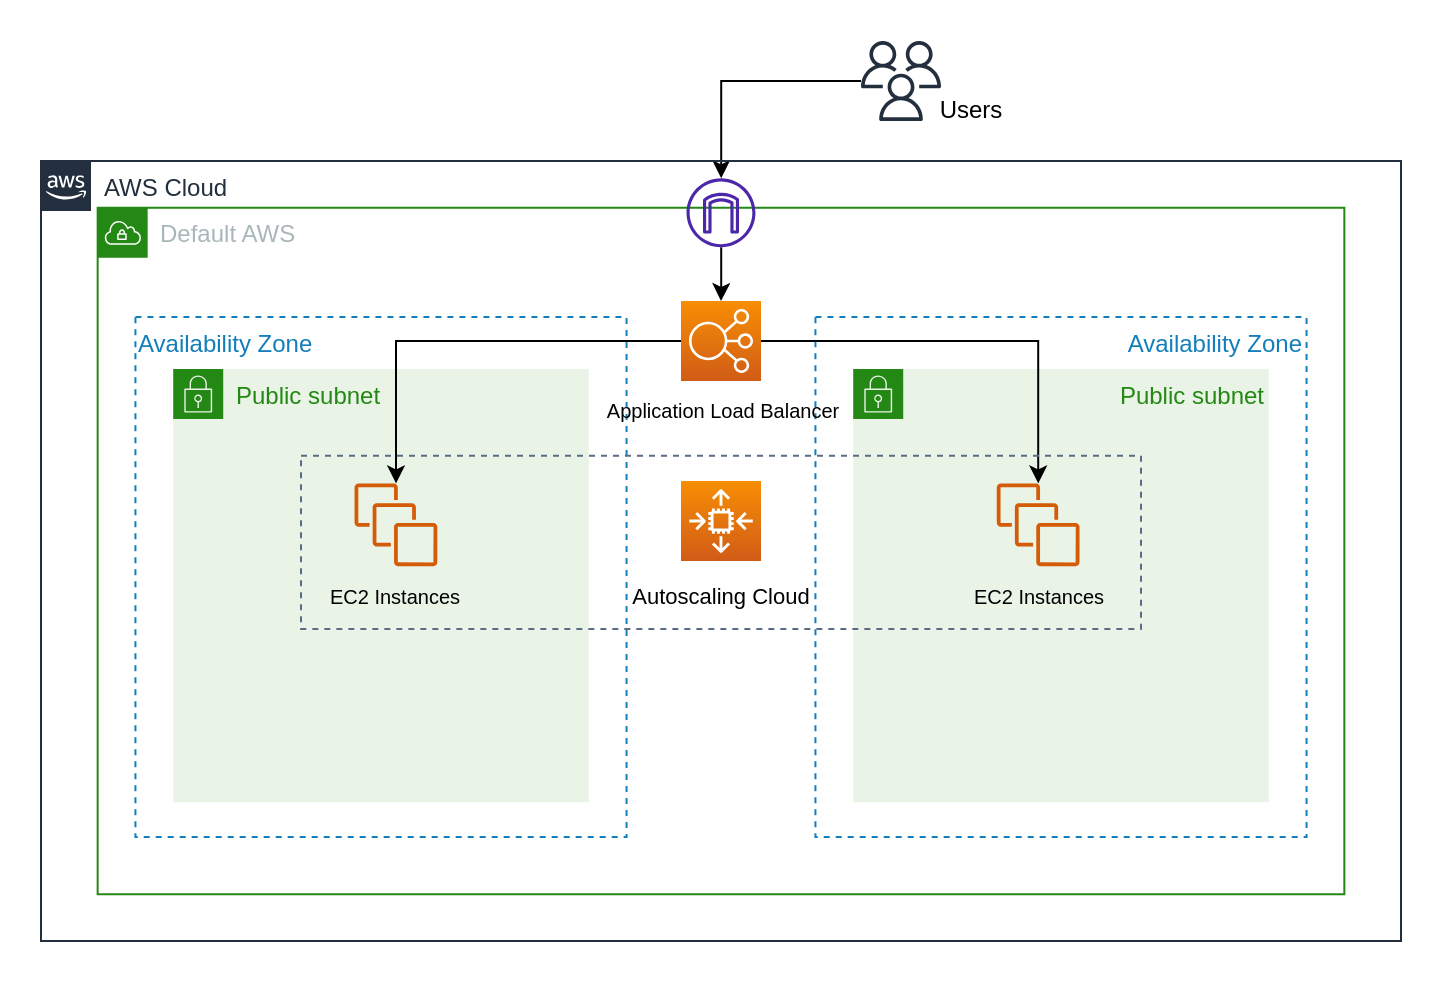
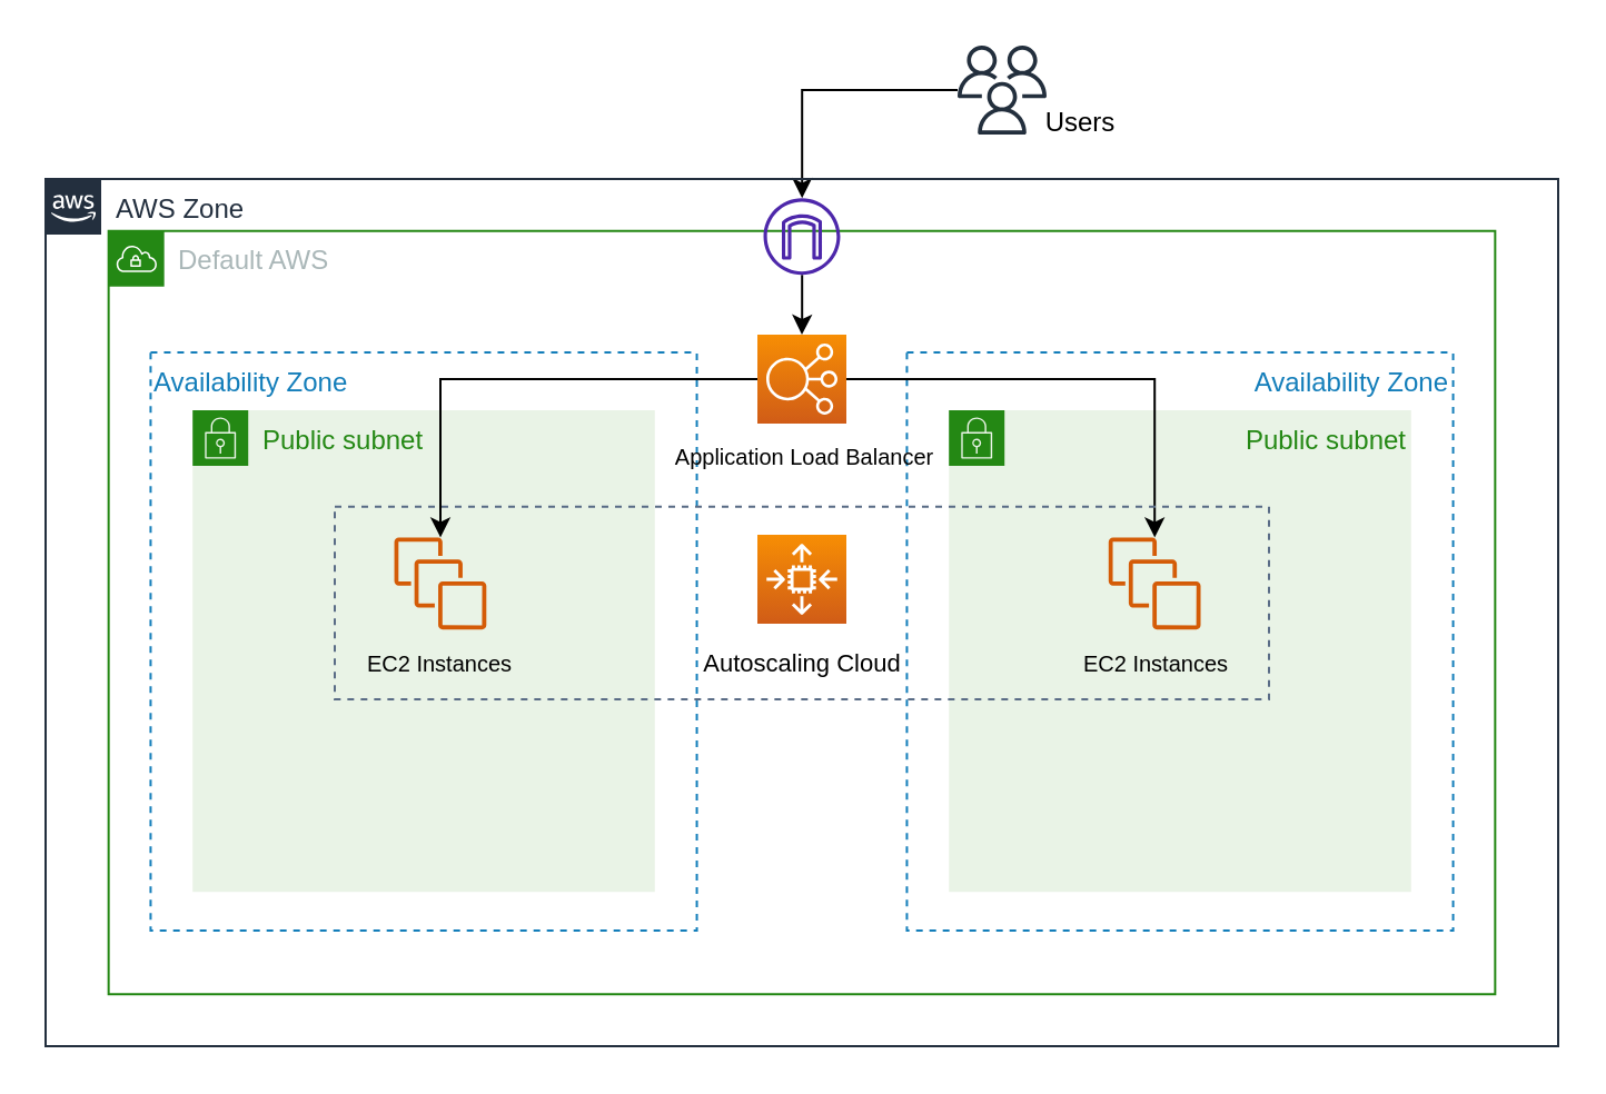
  <mxCell id="0" />
  <mxCell id="1" parent="0" />
  <mxCell id="2" value="" style="edgeStyle=orthogonalEdgeStyle;rounded=0;orthogonalLoop=1;jettySize=auto;html=1;" edge="1" parent="1" source="3" target="19"><mxGeometry relative="1" as="geometry" /></mxCell>
  <mxCell id="3" value="" style="sketch=0;outlineConnect=0;fontColor=#232F3E;gradientColor=none;fillColor=#232F3D;strokeColor=none;dashed=0;verticalLabelPosition=bottom;verticalAlign=top;align=center;html=1;fontSize=12;fontStyle=0;aspect=fixed;pointerEvents=1;shape=mxgraph.aws4.users;" vertex="1" parent="1"><mxGeometry x="430" y="20" width="40" height="40" as="geometry" /></mxCell>
  <mxCell id="4" value="" style="group;spacingRight=0;spacingLeft=0;" vertex="1" connectable="0" parent="1"><mxGeometry x="20" y="80" width="680" height="390" as="geometry" /></mxCell>
  <mxCell id="5" value="" style="group;align=center;" vertex="1" connectable="0" parent="4"><mxGeometry width="680" height="390" as="geometry" /></mxCell>
  <mxCell id="6" value="Availability Zone" style="fillColor=none;strokeColor=#147EBA;dashed=1;verticalAlign=top;fontStyle=0;fontColor=#147EBA;whiteSpace=wrap;html=1;align=right;" vertex="1" parent="5"><mxGeometry x="387.222" y="78" width="245.556" height="260" as="geometry" /></mxCell>
- <mxCell id="7" value="AWS Cloud" style="points=[[0,0],[0.25,0],[0.5,0],[0.75,0],[1,0],[1,0.25],[1,0.5],[1,0.75],[1,1],[0.75,1],[0.5,1],[0.25,1],[0,1],[0,0.75],[0,0.5],[0,0.25]];outlineConnect=0;gradientColor=none;html=1;whiteSpace=wrap;fontSize=12;fontStyle=0;container=1;pointerEvents=0;collapsible=0;recursiveResize=0;shape=mxgraph.aws4.group;grIcon=mxgraph.aws4.group_aws_cloud_alt;strokeColor=#232F3E;fillColor=none;verticalAlign=top;align=left;spacingLeft=30;fontColor=#232F3E;dashed=0;" vertex="1" parent="5"><mxGeometry width="680" height="390.0" as="geometry" /></mxCell>
+ <mxCell id="7" value="AWS Zone" style="points=[[0,0],[0.25,0],[0.5,0],[0.75,0],[1,0],[1,0.25],[1,0.5],[1,0.75],[1,1],[0.75,1],[0.5,1],[0.25,1],[0,1],[0,0.75],[0,0.5],[0,0.25]];outlineConnect=0;gradientColor=none;html=1;whiteSpace=wrap;fontSize=12;fontStyle=0;container=1;pointerEvents=0;collapsible=0;recursiveResize=0;shape=mxgraph.aws4.group;grIcon=mxgraph.aws4.group_aws_cloud_alt;strokeColor=#232F3E;fillColor=none;verticalAlign=top;align=left;spacingLeft=30;fontColor=#232F3E;dashed=0;" vertex="1" parent="5"><mxGeometry width="680" height="390.0" as="geometry" /></mxCell>
  <mxCell id="8" value="Default AWS" style="points=[[0,0],[0.25,0],[0.5,0],[0.75,0],[1,0],[1,0.25],[1,0.5],[1,0.75],[1,1],[0.75,1],[0.5,1],[0.25,1],[0,1],[0,0.75],[0,0.5],[0,0.25]];outlineConnect=0;gradientColor=none;html=1;whiteSpace=wrap;fontSize=12;fontStyle=0;container=1;pointerEvents=0;collapsible=0;recursiveResize=0;shape=mxgraph.aws4.group;grIcon=mxgraph.aws4.group_vpc;strokeColor=#248814;fillColor=none;verticalAlign=top;align=left;spacingLeft=30;fontColor=#AAB7B8;dashed=0;" vertex="1" parent="5"><mxGeometry x="28.333" y="23.4" width="623.333" height="343.2" as="geometry" /></mxCell>
  <mxCell id="9" value="Public subnet" style="points=[[0,0],[0.25,0],[0.5,0],[0.75,0],[1,0],[1,0.25],[1,0.5],[1,0.75],[1,1],[0.75,1],[0.5,1],[0.25,1],[0,1],[0,0.75],[0,0.5],[0,0.25]];outlineConnect=0;gradientColor=none;html=1;whiteSpace=wrap;fontSize=12;fontStyle=0;container=1;pointerEvents=0;collapsible=0;recursiveResize=0;shape=mxgraph.aws4.group;grIcon=mxgraph.aws4.group_security_group;grStroke=0;strokeColor=#248814;fillColor=#E9F3E6;verticalAlign=top;align=right;spacingLeft=30;fontColor=#248814;dashed=0;" vertex="1" parent="5"><mxGeometry x="406.111" y="104" width="207.778" height="216.667" as="geometry" /></mxCell>
  <mxCell id="10" value="Public subnet" style="points=[[0,0],[0.25,0],[0.5,0],[0.75,0],[1,0],[1,0.25],[1,0.5],[1,0.75],[1,1],[0.75,1],[0.5,1],[0.25,1],[0,1],[0,0.75],[0,0.5],[0,0.25]];outlineConnect=0;gradientColor=none;html=1;whiteSpace=wrap;fontSize=12;fontStyle=0;container=1;pointerEvents=0;collapsible=0;recursiveResize=0;shape=mxgraph.aws4.group;grIcon=mxgraph.aws4.group_security_group;grStroke=0;strokeColor=#248814;fillColor=#E9F3E6;verticalAlign=top;align=left;spacingLeft=30;fontColor=#248814;dashed=0;" vertex="1" parent="5"><mxGeometry x="66.111" y="104" width="207.778" height="216.667" as="geometry" /></mxCell>
  <mxCell id="11" value="" style="sketch=0;outlineConnect=0;fontColor=#232F3E;gradientColor=none;fillColor=#D45B07;strokeColor=none;dashed=0;verticalLabelPosition=bottom;verticalAlign=top;align=center;html=1;fontSize=12;fontStyle=0;aspect=fixed;pointerEvents=1;shape=mxgraph.aws4.instances;" vertex="1" parent="5"><mxGeometry x="156.778" y="161.2" width="41.374" height="41.374" as="geometry" /></mxCell>
  <mxCell id="12" value="" style="sketch=0;outlineConnect=0;fontColor=#232F3E;gradientColor=none;fillColor=#D45B07;strokeColor=none;dashed=0;verticalLabelPosition=bottom;verticalAlign=top;align=center;html=1;fontSize=12;fontStyle=0;aspect=fixed;pointerEvents=1;shape=mxgraph.aws4.instances;" vertex="1" parent="5"><mxGeometry x="477.889" y="161.2" width="41.374" height="41.374" as="geometry" /></mxCell>
  <mxCell id="13" style="edgeStyle=orthogonalEdgeStyle;rounded=0;orthogonalLoop=1;jettySize=auto;html=1;" edge="1" parent="5" source="15" target="12"><mxGeometry relative="1" as="geometry" /></mxCell>
  <mxCell id="14" style="edgeStyle=orthogonalEdgeStyle;rounded=0;orthogonalLoop=1;jettySize=auto;html=1;" edge="1" parent="5" source="15" target="11"><mxGeometry relative="1" as="geometry" /></mxCell>
  <mxCell id="15" value="" style="sketch=0;points=[[0,0,0],[0.25,0,0],[0.5,0,0],[0.75,0,0],[1,0,0],[0,1,0],[0.25,1,0],[0.5,1,0],[0.75,1,0],[1,1,0],[0,0.25,0],[0,0.5,0],[0,0.75,0],[1,0.25,0],[1,0.5,0],[1,0.75,0]];outlineConnect=0;fontColor=#232F3E;gradientColor=#F78E04;gradientDirection=north;fillColor=#D05C17;strokeColor=#ffffff;dashed=0;verticalLabelPosition=bottom;verticalAlign=top;align=center;html=1;fontSize=12;fontStyle=0;aspect=fixed;shape=mxgraph.aws4.resourceIcon;resIcon=mxgraph.aws4.elastic_load_balancing;" vertex="1" parent="5"><mxGeometry x="320" y="70" width="40" height="40" as="geometry" /></mxCell>
  <mxCell id="16" value="Availability Zone" style="fillColor=none;strokeColor=#147EBA;dashed=1;verticalAlign=top;fontStyle=0;fontColor=#147EBA;whiteSpace=wrap;html=1;align=left;" vertex="1" parent="5"><mxGeometry x="47.222" y="78" width="245.556" height="260" as="geometry" /></mxCell>
  <mxCell id="17" value="Application Load Balancer" style="text;html=1;align=center;verticalAlign=middle;resizable=0;points=[];autosize=1;strokeColor=none;fillColor=none;fontSize=10;" vertex="1" parent="5"><mxGeometry x="271.367" y="109.843" width="140" height="30" as="geometry" /></mxCell>
  <mxCell id="18" style="edgeStyle=orthogonalEdgeStyle;rounded=0;orthogonalLoop=1;jettySize=auto;html=1;" edge="1" parent="5" source="19"><mxGeometry relative="1" as="geometry"><mxPoint x="340.0" y="70" as="targetPoint" /></mxGeometry></mxCell>
  <mxCell id="19" value="" style="sketch=0;outlineConnect=0;fontColor=#232F3E;gradientColor=none;fillColor=#4D27AA;strokeColor=none;dashed=0;verticalLabelPosition=bottom;verticalAlign=top;align=center;html=1;fontSize=12;fontStyle=0;aspect=fixed;pointerEvents=1;shape=mxgraph.aws4.internet_gateway;spacingRight=0;spacingLeft=0;" vertex="1" parent="5"><mxGeometry x="322.761" y="8.667" width="34.478" height="34.478" as="geometry" /></mxCell>
  <mxCell id="20" value="EC2 Instances" style="text;html=1;align=center;verticalAlign=middle;resizable=0;points=[];autosize=1;strokeColor=none;fillColor=none;fontSize=10;" vertex="1" parent="5"><mxGeometry x="453.58" y="202.57" width="90" height="30" as="geometry" /></mxCell>
  <mxCell id="21" value="EC2 Instances" style="text;html=1;align=center;verticalAlign=middle;resizable=0;points=[];autosize=1;strokeColor=none;fillColor=none;fontSize=10;" vertex="1" parent="5"><mxGeometry x="132.46" y="202.57" width="90" height="30" as="geometry" /></mxCell>
  <mxCell id="22" value="" style="sketch=0;points=[[0,0,0],[0.25,0,0],[0.5,0,0],[0.75,0,0],[1,0,0],[0,1,0],[0.25,1,0],[0.5,1,0],[0.75,1,0],[1,1,0],[0,0.25,0],[0,0.5,0],[0,0.75,0],[1,0.25,0],[1,0.5,0],[1,0.75,0]];outlineConnect=0;fontColor=#232F3E;gradientColor=#F78E04;gradientDirection=north;fillColor=#D05C17;strokeColor=#ffffff;dashed=0;verticalLabelPosition=bottom;verticalAlign=top;align=center;html=1;fontSize=12;fontStyle=0;aspect=fixed;shape=mxgraph.aws4.resourceIcon;resIcon=mxgraph.aws4.auto_scaling2;" vertex="1" parent="4"><mxGeometry x="320" y="160" width="40" height="40" as="geometry" /></mxCell>
  <mxCell id="23" value="Autoscaling Cloud" style="text;html=1;align=center;verticalAlign=middle;resizable=0;points=[];autosize=1;strokeColor=none;fillColor=none;fontSize=11;" vertex="1" parent="4"><mxGeometry x="284.996" y="202.58" width="110" height="30" as="geometry" /></mxCell>
  <mxCell id="24" value="" style="fillColor=none;strokeColor=#5A6C86;dashed=1;verticalAlign=top;fontStyle=0;fontColor=#5A6C86;whiteSpace=wrap;html=1;" vertex="1" parent="4"><mxGeometry x="130" y="147.33" width="420" height="86.67" as="geometry" /></mxCell>
  <mxCell id="25" value="Users" style="text;html=1;align=center;verticalAlign=middle;resizable=0;points=[];autosize=1;strokeColor=none;fillColor=none;" vertex="1" parent="1"><mxGeometry x="460" y="40" width="50" height="30" as="geometry" /></mxCell>
